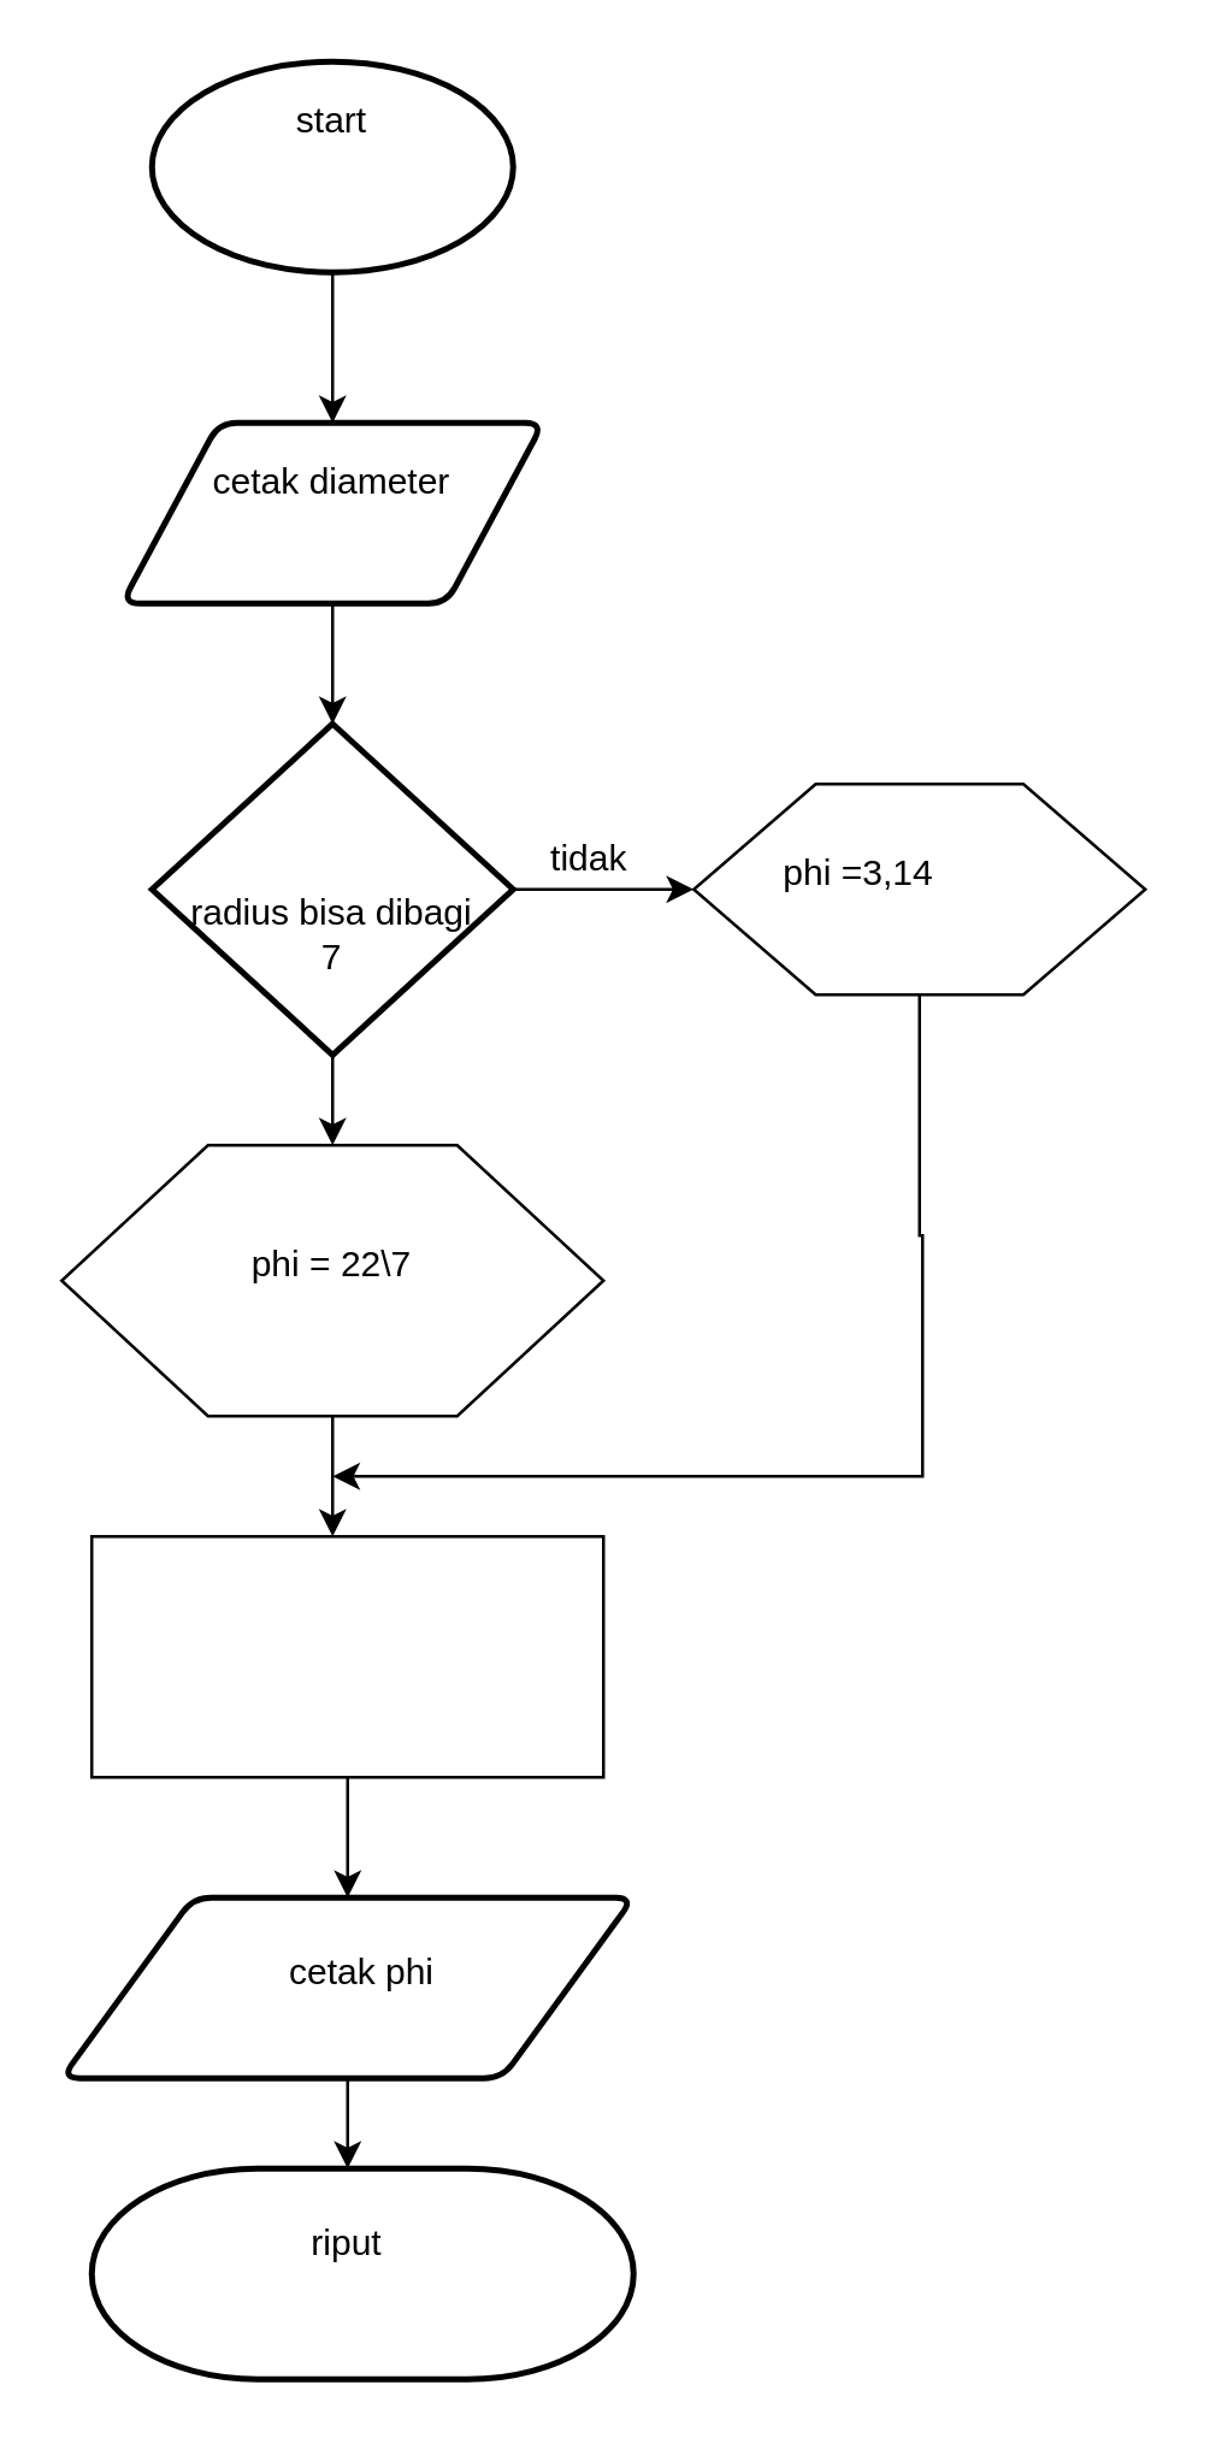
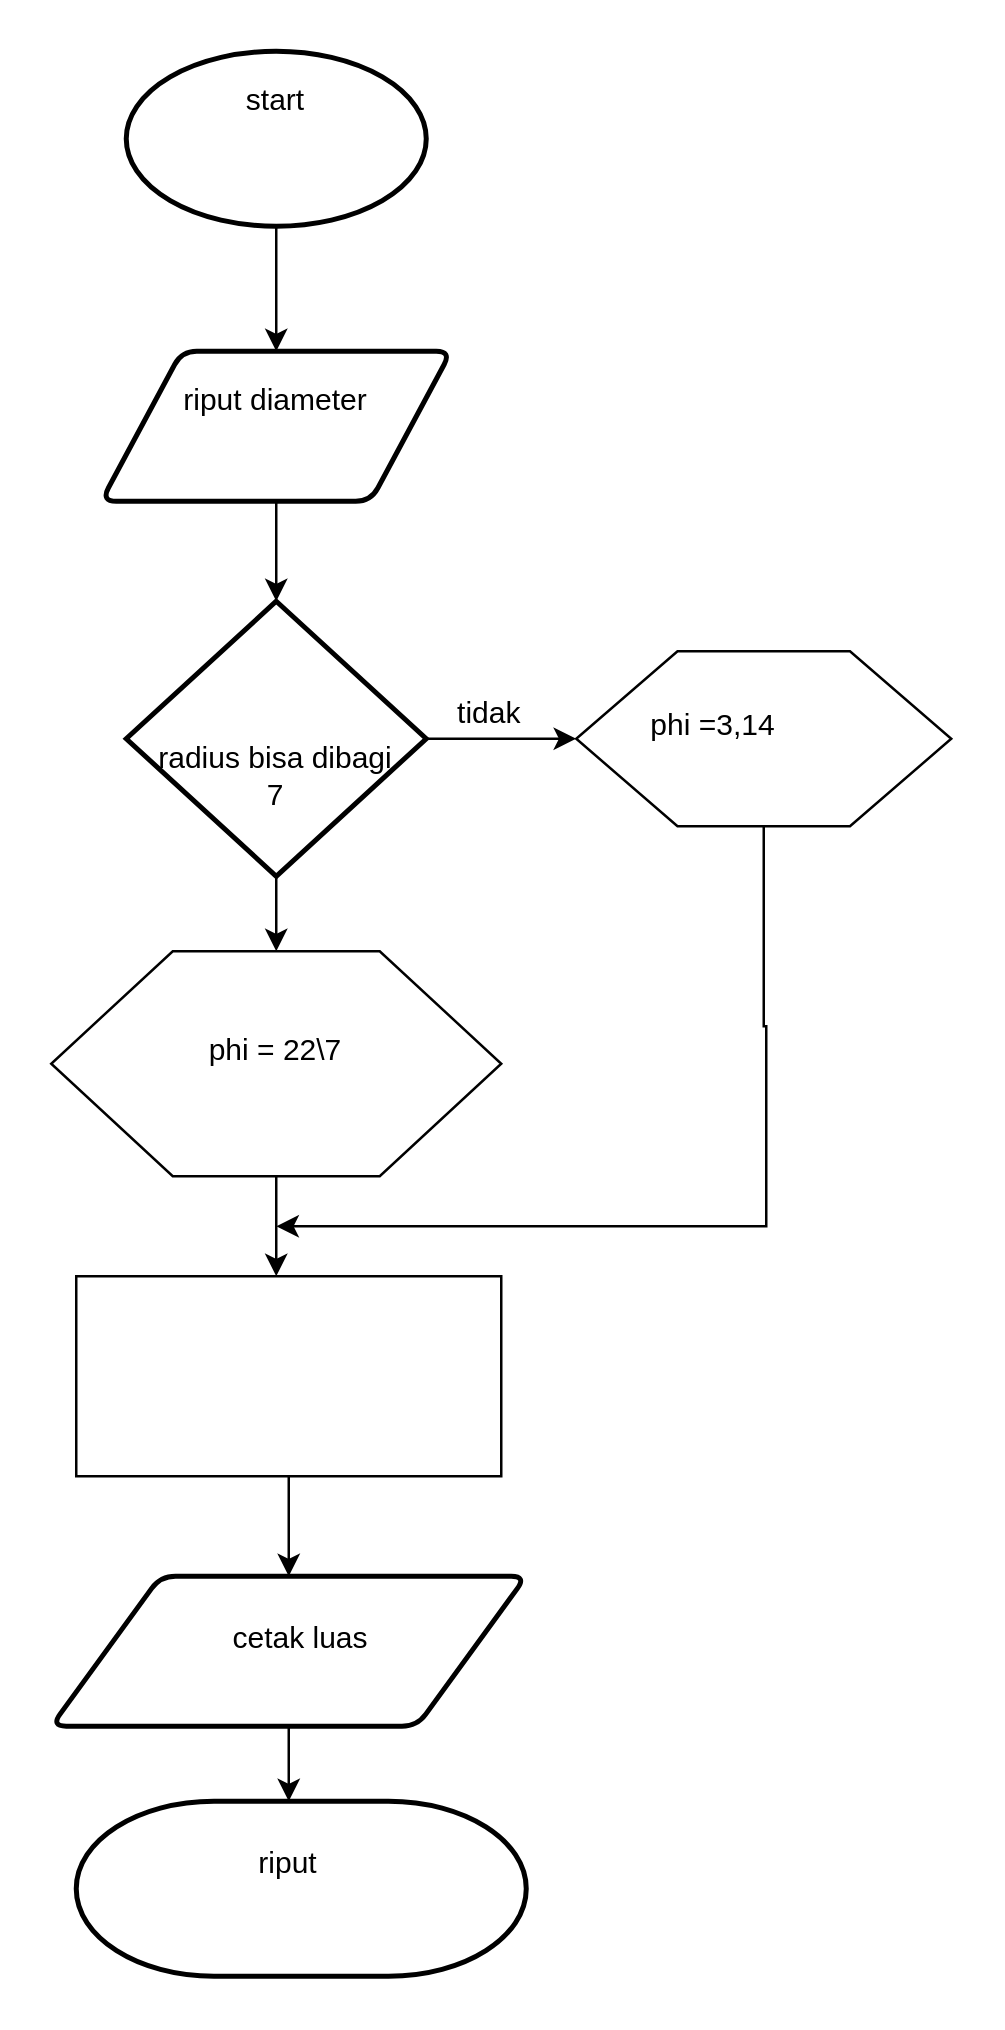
  <mxCell id="0" />
  <mxCell id="1" parent="0" />
  <mxCell id="2" style="edgeStyle=orthogonalEdgeStyle;rounded=0;orthogonalLoop=1;jettySize=auto;html=1;" edge="1" parent="1" source="3"><mxGeometry relative="1" as="geometry"><mxPoint x="110" y="140" as="targetPoint" /></mxGeometry></mxCell>
  <mxCell id="3" value="" style="strokeWidth=2;html=1;shape=mxgraph.flowchart.start_1;whiteSpace=wrap;" vertex="1" parent="1"><mxGeometry x="50" y="20" width="120" height="70" as="geometry" /></mxCell>
  <mxCell id="4" style="edgeStyle=orthogonalEdgeStyle;rounded=0;orthogonalLoop=1;jettySize=auto;html=1;exitX=0.5;exitY=1;exitDx=0;exitDy=0;" edge="1" parent="1" source="5"><mxGeometry relative="1" as="geometry"><mxPoint x="110" y="240" as="targetPoint" /></mxGeometry></mxCell>
  <mxCell id="5" value="" style="shape=parallelogram;html=1;strokeWidth=2;perimeter=parallelogramPerimeter;whiteSpace=wrap;rounded=1;arcSize=12;size=0.23;" vertex="1" parent="1"><mxGeometry x="40" y="140" width="140" height="60" as="geometry" /></mxCell>
  <mxCell id="6" style="edgeStyle=orthogonalEdgeStyle;rounded=0;orthogonalLoop=1;jettySize=auto;html=1;" edge="1" parent="1" source="8"><mxGeometry relative="1" as="geometry"><mxPoint x="230" y="295" as="targetPoint" /></mxGeometry></mxCell>
  <mxCell id="7" style="edgeStyle=orthogonalEdgeStyle;rounded=0;orthogonalLoop=1;jettySize=auto;html=1;" edge="1" parent="1" source="8" target="12"><mxGeometry relative="1" as="geometry"><mxPoint x="110" y="390" as="targetPoint" /></mxGeometry></mxCell>
  <mxCell id="8" value="" style="strokeWidth=2;html=1;shape=mxgraph.flowchart.decision;whiteSpace=wrap;" vertex="1" parent="1"><mxGeometry x="50" y="240" width="120" height="110" as="geometry" /></mxCell>
  <mxCell id="9" style="edgeStyle=orthogonalEdgeStyle;rounded=0;orthogonalLoop=1;jettySize=auto;html=1;" edge="1" parent="1" source="10"><mxGeometry relative="1" as="geometry"><mxPoint x="110" y="490" as="targetPoint" /><Array as="points"><mxPoint x="305" y="410" /><mxPoint x="306" y="410" /></Array></mxGeometry></mxCell>
  <mxCell id="10" value="" style="verticalLabelPosition=bottom;verticalAlign=top;html=1;shape=hexagon;perimeter=hexagonPerimeter2;arcSize=6;size=0.27;" vertex="1" parent="1"><mxGeometry x="230" y="260" width="150" height="70" as="geometry" /></mxCell>
  <mxCell id="11" style="edgeStyle=orthogonalEdgeStyle;rounded=0;orthogonalLoop=1;jettySize=auto;html=1;" edge="1" parent="1" source="12"><mxGeometry relative="1" as="geometry"><mxPoint x="110" y="510" as="targetPoint" /></mxGeometry></mxCell>
  <mxCell id="12" value="" style="verticalLabelPosition=bottom;verticalAlign=top;html=1;shape=hexagon;perimeter=hexagonPerimeter2;arcSize=6;size=0.27;" vertex="1" parent="1"><mxGeometry x="20" y="380" width="180" height="90" as="geometry" /></mxCell>
  <mxCell id="13" style="edgeStyle=orthogonalEdgeStyle;rounded=0;orthogonalLoop=1;jettySize=auto;html=1;" edge="1" parent="1" source="14"><mxGeometry relative="1" as="geometry"><mxPoint x="115" y="630" as="targetPoint" /></mxGeometry></mxCell>
  <mxCell id="14" value="" style="rounded=0;whiteSpace=wrap;html=1;" vertex="1" parent="1"><mxGeometry x="30" y="510" width="170" height="80" as="geometry" /></mxCell>
  <mxCell id="15" style="edgeStyle=orthogonalEdgeStyle;rounded=0;orthogonalLoop=1;jettySize=auto;html=1;exitX=0.5;exitY=1;exitDx=0;exitDy=0;" edge="1" parent="1" source="16"><mxGeometry relative="1" as="geometry"><mxPoint x="115" y="720" as="targetPoint" /></mxGeometry></mxCell>
  <mxCell id="16" value="" style="shape=parallelogram;html=1;strokeWidth=2;perimeter=parallelogramPerimeter;whiteSpace=wrap;rounded=1;arcSize=12;size=0.23;" vertex="1" parent="1"><mxGeometry x="20" y="630" width="190" height="60" as="geometry" /></mxCell>
  <mxCell id="17" value="" style="strokeWidth=2;html=1;shape=mxgraph.flowchart.terminator;whiteSpace=wrap;" vertex="1" parent="1"><mxGeometry x="30" y="720" width="180" height="70" as="geometry" /></mxCell>
  <mxCell id="18" value="start" style="text;html=1;strokeColor=none;fillColor=none;align=center;verticalAlign=middle;whiteSpace=wrap;rounded=0;" vertex="1" parent="1"><mxGeometry x="80" y="25" width="60" height="30" as="geometry" /></mxCell>
- <mxCell id="19" value="cetak diameter" style="text;html=1;strokeColor=none;fillColor=none;align=center;verticalAlign=middle;whiteSpace=wrap;rounded=0;" vertex="1" parent="1"><mxGeometry x="65" y="140" width="90" height="40" as="geometry" /></mxCell>
+ <mxCell id="19" value="riput diameter" style="text;html=1;strokeColor=none;fillColor=none;align=center;verticalAlign=middle;whiteSpace=wrap;rounded=0;" vertex="1" parent="1"><mxGeometry x="65" y="140" width="90" height="40" as="geometry" /></mxCell>
  <mxCell id="20" value="radius bisa dibagi 7" style="text;html=1;strokeColor=none;fillColor=none;align=center;verticalAlign=middle;whiteSpace=wrap;rounded=0;" vertex="1" parent="1"><mxGeometry x="60" y="290" width="100" height="40" as="geometry" /></mxCell>
  <mxCell id="21" value="phi =3,14" style="text;html=1;strokeColor=none;fillColor=none;align=center;verticalAlign=middle;whiteSpace=wrap;rounded=0;" vertex="1" parent="1"><mxGeometry x="255" y="275" width="60" height="30" as="geometry" /></mxCell>
  <mxCell id="22" value="phi = 22\7" style="text;html=1;strokeColor=none;fillColor=none;align=center;verticalAlign=middle;whiteSpace=wrap;rounded=0;" vertex="1" parent="1"><mxGeometry x="60" y="390" width="100" height="60" as="geometry" /></mxCell>
- <mxCell id="23" value="cetak phi " style="text;html=1;strokeColor=none;fillColor=none;align=center;verticalAlign=middle;whiteSpace=wrap;rounded=0;" vertex="1" parent="1"><mxGeometry x="90" y="640" width="60" height="30" as="geometry" /></mxCell>
+ <mxCell id="23" value="cetak luas " style="text;html=1;strokeColor=none;fillColor=none;align=center;verticalAlign=middle;whiteSpace=wrap;rounded=0;" vertex="1" parent="1"><mxGeometry x="90" y="640" width="60" height="30" as="geometry" /></mxCell>
  <mxCell id="24" value="riput" style="text;html=1;strokeColor=none;fillColor=none;align=center;verticalAlign=middle;whiteSpace=wrap;rounded=0;" vertex="1" parent="1"><mxGeometry x="85" y="730" width="60" height="30" as="geometry" /></mxCell>
  <mxCell id="25" value="tidak" style="text;html=1;align=center;verticalAlign=middle;resizable=0;points=[];autosize=1;strokeColor=none;fillColor=none;" vertex="1" parent="1"><mxGeometry x="170" y="270" width="50" height="30" as="geometry" /></mxCell>
